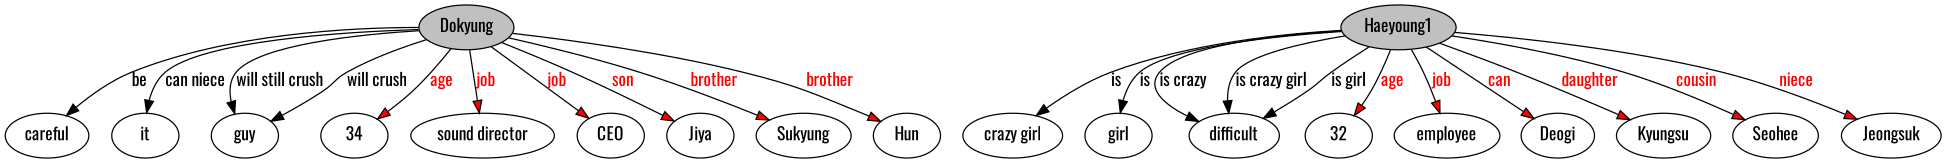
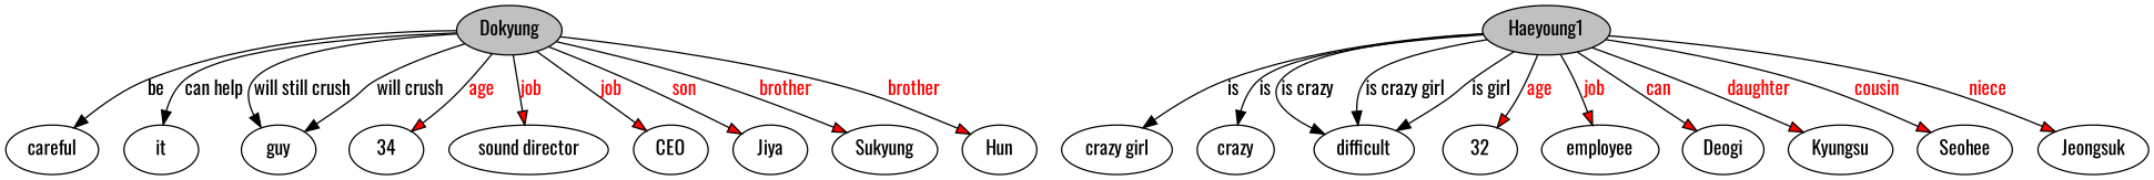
  digraph {
    fontname=Oswald
    node [fontname=Oswald]
    edge [fontname=Oswald fillcolor=red fontcolor=red style=filled]
    n1 [fillcolor=gray label=Dokyung style=filled]
    n2 [label=careful]
    n3 [label=it]
    n4 [label=guy]
    n5 [label=34]
    n6 [label="sound director"]
    n7 [label=CEO]
    n8 [label=Jiya]
    n9 [label=Sukyung]
    n10 [label=Hun]
    n11 [fillcolor=gray label=Haeyoung1 style=filled]
    n12 [label="crazy girl"]
-   n13 [label=girl]
+   n13 [label=crazy]
    n14 [label=difficult]
    n15 [label=32]
    n16 [label=employee]
    n17 [label=Deogi]
    n18 [label=Kyungsu]
    n19 [label=Seohee]
    n20 [label=Jeongsuk]
    n1 -> n2 [label=be fillcolor="" fontcolor="" style=""]
-   n1 -> n3 [label="can niece" fillcolor="" fontcolor="" style=""]
+   n1 -> n3 [label="can help" fillcolor="" fontcolor="" style=""]
    n1 -> n4 [label="will still crush" fillcolor="" fontcolor="" style=""]
    n1 -> n4 [label="will crush" fillcolor="" fontcolor="" style=""]
    n1 -> n5 [label=age]
    n1 -> n6 [label=job]
    n1 -> n7 [label=job]
    n1 -> n8 [label=son]
    n1 -> n9 [label=brother]
    n1 -> n10 [label=brother]
    n11 -> n12 [label=is fillcolor="" fontcolor="" style=""]
    n11 -> n13 [label=is fillcolor="" fontcolor="" style=""]
    n11 -> n14 [label="is crazy" fillcolor="" fontcolor="" style=""]
    n11 -> n14 [label="is crazy girl" fillcolor="" fontcolor="" style=""]
    n11 -> n14 [label="is girl" fillcolor="" fontcolor="" style=""]
    n11 -> n15 [label=age]
    n11 -> n16 [label=job style=solid]
    n11 -> n17 [label=can]
    n11 -> n18 [label=daughter]
    n11 -> n19 [label=cousin]
    n11 -> n20 [label=niece]
  }
